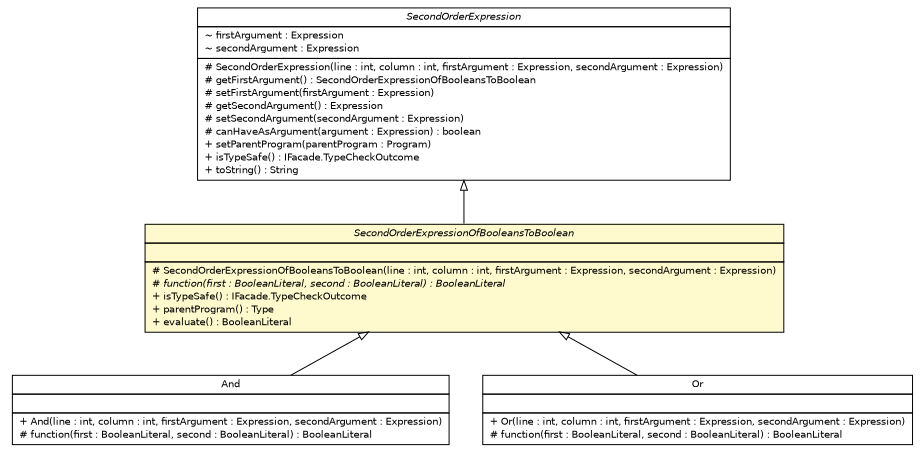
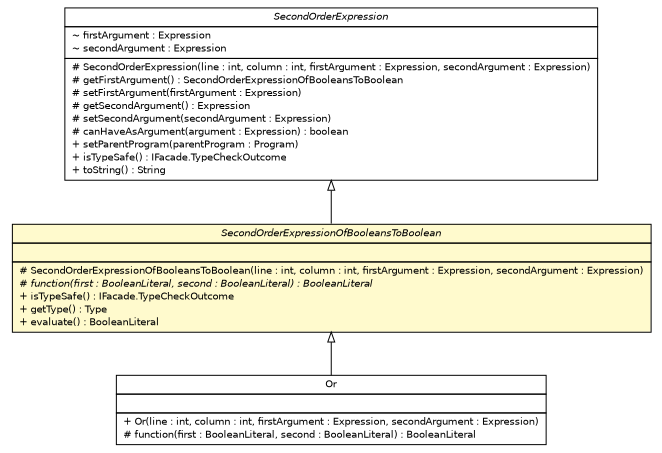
  digraph {
    fontname="DejaVu Sans"
    nodesep=0.25
    ranksep=0.5
    node [fontcolor=black fontname="DejaVu Sans" fontsize=10.0 shape=plaintext]
    edge [arrowtail=empty dir=back fontname="DejaVu Sans" fontsize=10 headport=p labelfontname=Helvetica labelfontsize=10 tailport=p]
-   n1 [label=<<table title="model.programs.parsing.language.expression.second_order.And" border="0" cellborder="1" cellspacing="0" cellpadding="2" port="p" href="./And.html"> 		<tr><td><table border="0" cellspacing="0" cellpadding="1"> <tr><td align="center" balign="center"> And </td></tr> 		</table></td></tr> 		<tr><td><table border="0" cellspacing="0" cellpadding="1"> <tr><td align="left" balign="left">  </td></tr> 		</table></td></tr> 		<tr><td><table border="0" cellspacing="0" cellpadding="1"> <tr><td align="left" balign="left"> + And(line : int, column : int, firstArgument : Expression, secondArgument : Expression) </td></tr> <tr><td align="left" balign="left"> # function(first : BooleanLiteral, second : BooleanLiteral) : BooleanLiteral </td></tr> 		</table></td></tr> 		</table>>]
    n2 [label=<<table title="model.programs.parsing.language.expression.second_order.Or" border="0" cellborder="1" cellspacing="0" cellpadding="2" port="p" href="./Or.html"> 		<tr><td><table border="0" cellspacing="0" cellpadding="1"> <tr><td align="center" balign="center"> Or </td></tr> 		</table></td></tr> 		<tr><td><table border="0" cellspacing="0" cellpadding="1"> <tr><td align="left" balign="left">  </td></tr> 		</table></td></tr> 		<tr><td><table border="0" cellspacing="0" cellpadding="1"> <tr><td align="left" balign="left"> + Or(line : int, column : int, firstArgument : Expression, secondArgument : Expression) </td></tr> <tr><td align="left" balign="left"> # function(first : BooleanLiteral, second : BooleanLiteral) : BooleanLiteral </td></tr> 		</table></td></tr> 		</table>>]
    n3 [label=<<table title="model.programs.parsing.language.expression.second_order.SecondOrderExpression" border="0" cellborder="1" cellspacing="0" cellpadding="2" port="p" href="./SecondOrderExpression.html"> 		<tr><td><table border="0" cellspacing="0" cellpadding="1"> <tr><td align="center" balign="center"><font face="Helvetica-Oblique"> SecondOrderExpression </font></td></tr> 		</table></td></tr> 		<tr><td><table border="0" cellspacing="0" cellpadding="1"> <tr><td align="left" balign="left"> ~ firstArgument : Expression </td></tr> <tr><td align="left" balign="left"> ~ secondArgument : Expression </td></tr> 		</table></td></tr> 		<tr><td><table border="0" cellspacing="0" cellpadding="1"> <tr><td align="left" balign="left"> # SecondOrderExpression(line : int, column : int, firstArgument : Expression, secondArgument : Expression) </td></tr> <tr><td align="left" balign="left"> # getFirstArgument() : SecondOrderExpressionOfBooleansToBoolean </td></tr> <tr><td align="left" balign="left"> # setFirstArgument(firstArgument : Expression) </td></tr> <tr><td align="left" balign="left"> # getSecondArgument() : Expression </td></tr> <tr><td align="left" balign="left"> # setSecondArgument(secondArgument : Expression) </td></tr> <tr><td align="left" balign="left"> # canHaveAsArgument(argument : Expression) : boolean </td></tr> <tr><td align="left" balign="left"> + setParentProgram(parentProgram : Program) </td></tr> <tr><td align="left" balign="left"> + isTypeSafe() : IFacade.TypeCheckOutcome </td></tr> <tr><td align="left" balign="left"> + toString() : String </td></tr> 		</table></td></tr> 		</table>>]
-   n4 [label=<<table title="model.programs.parsing.language.expression.second_order.SecondOrderExpressionOfBooleansToBoolean" border="0" cellborder="1" cellspacing="0" cellpadding="2" port="p" bgcolor="lemonChiffon" href="./SecondOrderExpressionOfBooleansToBoolean.html"> 		<tr><td><table border="0" cellspacing="0" cellpadding="1"> <tr><td align="center" balign="center"><font face="Helvetica-Oblique"> SecondOrderExpressionOfBooleansToBoolean </font></td></tr> 		</table></td></tr> 		<tr><td><table border="0" cellspacing="0" cellpadding="1"> <tr><td align="left" balign="left">  </td></tr> 		</table></td></tr> 		<tr><td><table border="0" cellspacing="0" cellpadding="1"> <tr><td align="left" balign="left"> # SecondOrderExpressionOfBooleansToBoolean(line : int, column : int, firstArgument : Expression, secondArgument : Expression) </td></tr> <tr><td align="left" balign="left"><font face="Helvetica-Oblique" point-size="10.0"> # function(first : BooleanLiteral, second : BooleanLiteral) : BooleanLiteral </font></td></tr> <tr><td align="left" balign="left"> + isTypeSafe() : IFacade.TypeCheckOutcome </td></tr> <tr><td align="left" balign="left"> + parentProgram() : Type </td></tr> <tr><td align="left" balign="left"> + evaluate() : BooleanLiteral </td></tr> 		</table></td></tr> 		</table>>]
+   n4 [label=<<table title="model.programs.parsing.language.expression.second_order.SecondOrderExpressionOfBooleansToBoolean" border="0" cellborder="1" cellspacing="0" cellpadding="2" port="p" bgcolor="lemonChiffon" href="./SecondOrderExpressionOfBooleansToBoolean.html"> 		<tr><td><table border="0" cellspacing="0" cellpadding="1"> <tr><td align="center" balign="center"><font face="Helvetica-Oblique"> SecondOrderExpressionOfBooleansToBoolean </font></td></tr> 		</table></td></tr> 		<tr><td><table border="0" cellspacing="0" cellpadding="1"> <tr><td align="left" balign="left">  </td></tr> 		</table></td></tr> 		<tr><td><table border="0" cellspacing="0" cellpadding="1"> <tr><td align="left" balign="left"> # SecondOrderExpressionOfBooleansToBoolean(line : int, column : int, firstArgument : Expression, secondArgument : Expression) </td></tr> <tr><td align="left" balign="left"><font face="Helvetica-Oblique" point-size="10.0"> # function(first : BooleanLiteral, second : BooleanLiteral) : BooleanLiteral </font></td></tr> <tr><td align="left" balign="left"> + isTypeSafe() : IFacade.TypeCheckOutcome </td></tr> <tr><td align="left" balign="left"> + getType() : Type </td></tr> <tr><td align="left" balign="left"> + evaluate() : BooleanLiteral </td></tr> 		</table></td></tr> 		</table>>]
    n3 -> n4
-   n4 -> n1
    n4 -> n2
  }
